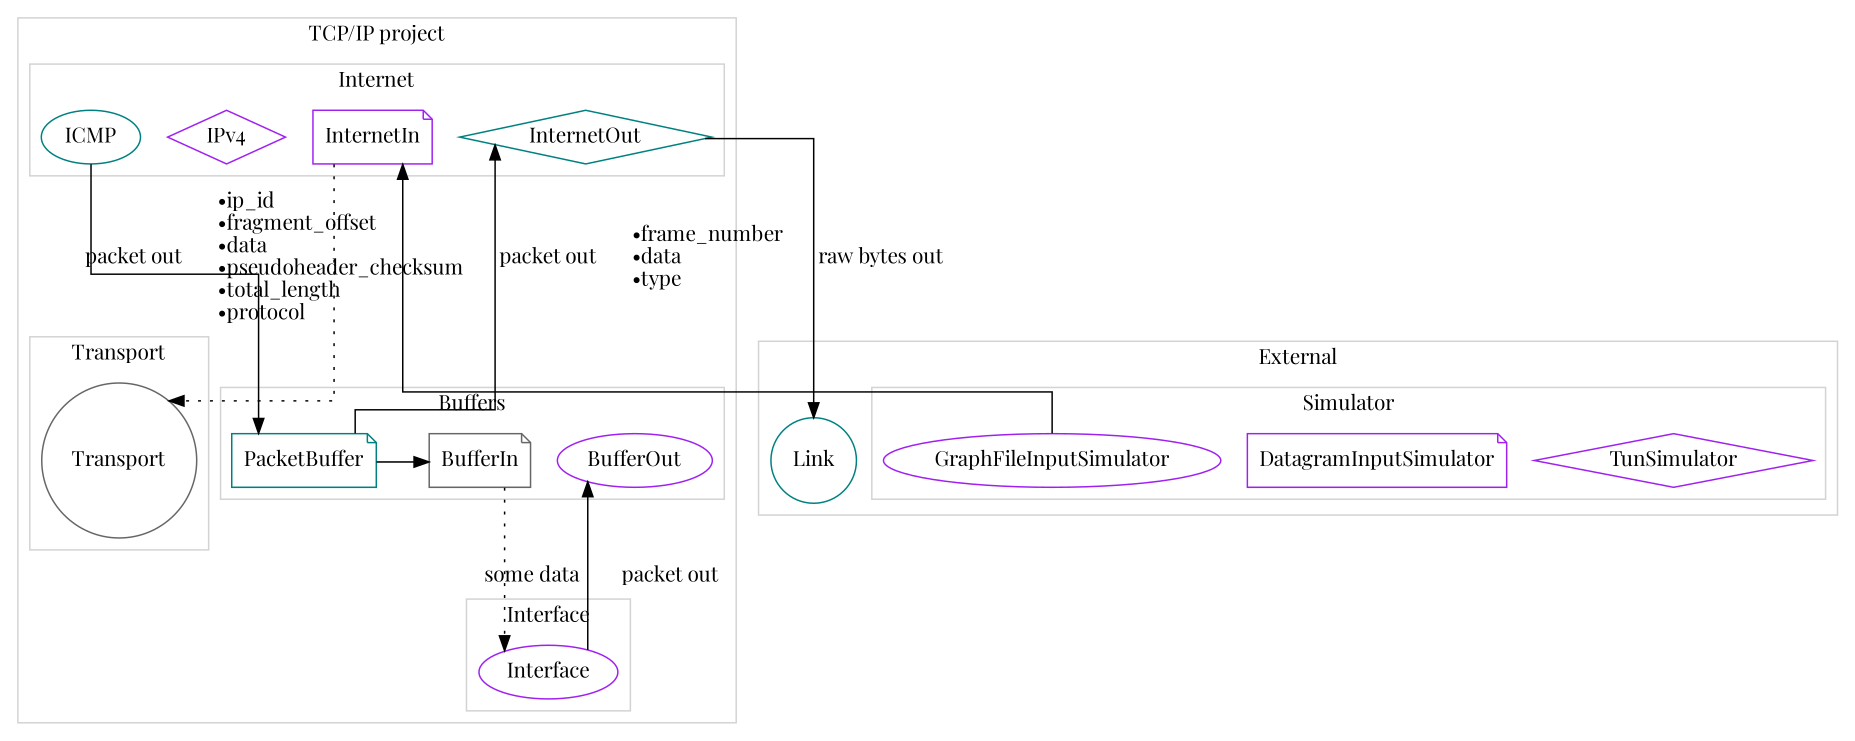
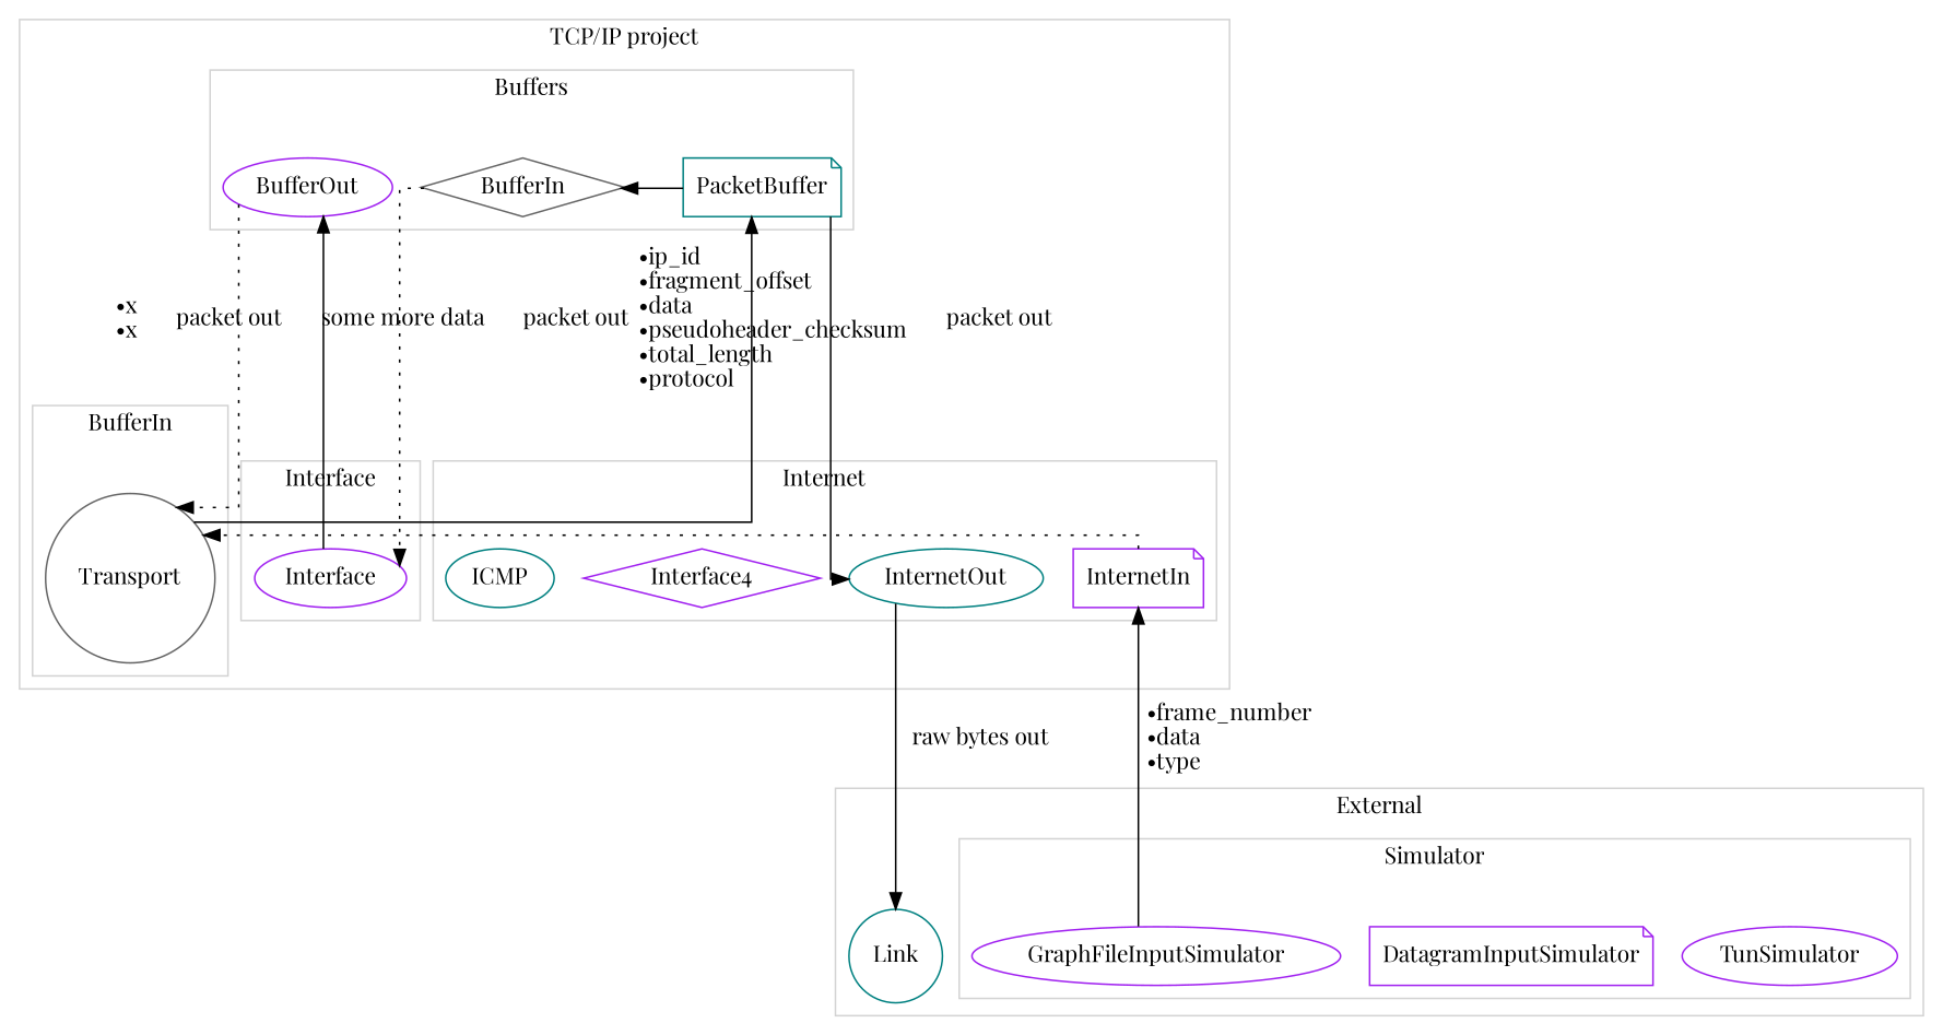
  digraph {
    fontname="Playfair Display"
    splines=ortho
    node [color=purple fontname="Playfair Display" shape=ellipse style=solid]
    edge [fontname="Playfair Display" style=solid]
    Transport [color=gray40 shape=circle]
    InternetIn [shape=note]
-   InternetOut [color=teal shape=diamond]
-   IPv4 [shape=diamond]
+   InternetOut [color=teal]
+   IPv4 [shape=diamond label=Interface4]
    ICMP [color=teal]
-   BufferIn [color=gray40 shape=note]
+   BufferIn [color=gray40 shape=diamond]
    BufferOut
    PacketBuffer [color=teal shape=note]
    Interface
-   TunSimulator [shape=diamond]
+   TunSimulator
    DatagramInputSimulator [shape=note]
    GraphFileInputSimulator
    Link [color=teal shape=circle]
    subgraph cluster_1 {
      color=lightgrey
      label="TCP/IP project"
      subgraph cluster_2 {
        color=lightgrey
-       label=Transport
+       label=BufferIn
        subgraph sub_3 {
          color=lightgrey
          label=Transport
          rank=same
          Transport
        }
      }
      subgraph cluster_4 {
        color=lightgrey
        label=Internet
        subgraph sub_5 {
          color=lightgrey
          label=Internet
          rank=same
          InternetIn
          InternetOut
          IPv4
          ICMP
        }
      }
      subgraph cluster_6 {
        color=lightgrey
        label=Buffers
        subgraph sub_7 {
          color=lightgrey
          label=Buffers
          rank=same
          BufferIn
          BufferOut
          PacketBuffer
        }
      }
      subgraph cluster_8 {
        color=lightgrey
        label=Interface
        subgraph sub_9 {
          color=lightgrey
          label=Interface
          rank=same
          Interface
        }
      }
    }
    subgraph cluster_10 {
      color=lightgrey
      label=External
      Link
      subgraph cluster_11 {
        color=lightgrey
        label=Simulator
        TunSimulator
        DatagramInputSimulator
        GraphFileInputSimulator
      }
    }
-   ICMP -> PacketBuffer [label="packet out"]
+   Transport -> PacketBuffer [label="packet out"]
    InternetIn -> Transport [label="•ip_id\l•fragment_offset\l•data\l•pseudoheader_checksum\l•total_length\l•protocol\l" style=dotted]
    InternetOut -> Link [label="raw bytes out"]
-   BufferIn -> Interface [label="some data" style=dotted]
+   BufferIn -> Interface [label="packet out" style=dotted]
+   BufferOut -> Transport [label="•x\l•x\l" style=dotted]
    PacketBuffer -> InternetOut [label="packet out"]
    PacketBuffer -> BufferIn [label="•x\l•x\l"]
-   Interface -> BufferOut [label="packet out"]
+   Interface -> BufferOut [label="some more data"]
    GraphFileInputSimulator -> InternetIn [label="•frame_number\l•data\l•type\l"]
  }
